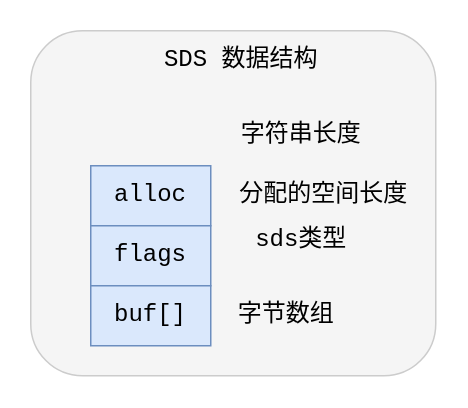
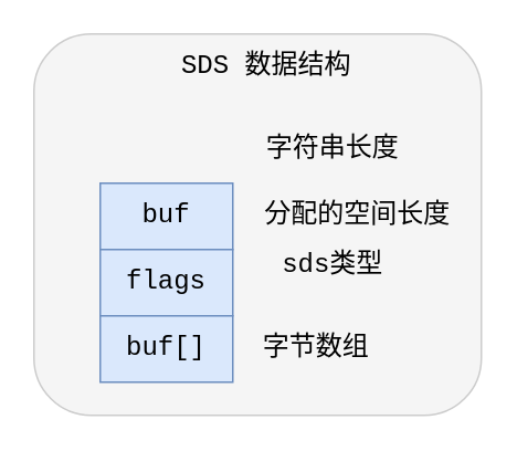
  <mxCell id="0" />
  <mxCell id="1" parent="0" />
  <mxCell id="2" value="" style="rounded=1;whiteSpace=wrap;html=1;fontFamily=Courier New;fontSize=16;fillColor=#f5f5f5;fontColor=#333333;strokeColor=#CCCCCC;" vertex="1" parent="1"><mxGeometry x="20" y="20" width="270" height="230" as="geometry" /></mxCell>
- <mxCell id="3" value="alloc" style="rounded=0;whiteSpace=wrap;html=1;fontSize=16;fontFamily=Courier New;fillColor=#dae8fc;strokeColor=#6c8ebf;" vertex="1" parent="1"><mxGeometry x="60" y="110" width="80" height="40" as="geometry" /></mxCell>
+ <mxCell id="3" value="buf" style="rounded=0;whiteSpace=wrap;html=1;fontSize=16;fontFamily=Courier New;fillColor=#dae8fc;strokeColor=#6c8ebf;" vertex="1" parent="1"><mxGeometry x="60" y="110" width="80" height="40" as="geometry" /></mxCell>
  <mxCell id="4" value="flags" style="rounded=0;whiteSpace=wrap;html=1;fontSize=16;fontFamily=Courier New;fillColor=#dae8fc;strokeColor=#6c8ebf;" vertex="1" parent="1"><mxGeometry x="60" y="150" width="80" height="40" as="geometry" /></mxCell>
  <mxCell id="5" value="buf[]" style="rounded=0;whiteSpace=wrap;html=1;fontSize=16;fontFamily=Courier New;fillColor=#dae8fc;strokeColor=#6c8ebf;" vertex="1" parent="1"><mxGeometry x="60" y="190" width="80" height="40" as="geometry" /></mxCell>
  <mxCell id="6" value="字符串长度" style="text;html=1;align=center;verticalAlign=middle;resizable=0;points=[];autosize=1;fontSize=16;fontFamily=Courier New;" vertex="1" parent="1"><mxGeometry x="150" y="80" width="100" height="20" as="geometry" /></mxCell>
  <mxCell id="7" value="分配的空间长度" style="text;html=1;align=center;verticalAlign=middle;resizable=0;points=[];autosize=1;fontSize=16;fontFamily=Courier New;" vertex="1" parent="1"><mxGeometry x="150" y="120" width="130" height="20" as="geometry" /></mxCell>
  <mxCell id="8" value="sds类型" style="text;html=1;align=center;verticalAlign=middle;resizable=0;points=[];autosize=1;fontSize=16;fontFamily=Courier New;" vertex="1" parent="1"><mxGeometry x="160" y="150" width="80" height="20" as="geometry" /></mxCell>
  <mxCell id="9" value="字节数组" style="text;html=1;align=center;verticalAlign=middle;resizable=0;points=[];autosize=1;fontSize=16;fontFamily=Courier New;" vertex="1" parent="1"><mxGeometry x="150" y="200" width="80" height="20" as="geometry" /></mxCell>
  <mxCell id="10" value="SDS 数据结构" style="text;html=1;align=center;verticalAlign=middle;resizable=0;points=[];autosize=1;fontSize=16;fontFamily=Courier New;" vertex="1" parent="1"><mxGeometry x="100" y="30" width="120" height="20" as="geometry" /></mxCell>
